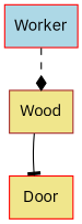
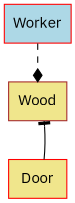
  digraph {
    fontname="IBM Plex Sans"
    node [color=red fillcolor=khaki fontname="IBM Plex Sans" shape=box style=filled]
    edge [fontname="IBM Plex Sans"]
    Worker [fillcolor=lightblue]
    Wood [color=brown]
    Door
    Worker -> Wood [arrowhead=diamond style=dashed]
-   Wood -> Door [arrowhead=tee style=solid]
+   Door -> Wood [arrowhead=tee style=solid]
  }
